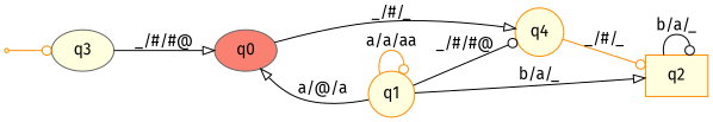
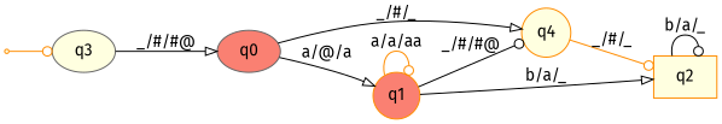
  digraph {
    fontname="Fira Sans"
    rankdir=LR
    node [color=darkorange fillcolor=lightyellow fontname="Fira Sans" shape=ellipse style=filled]
    edge [arrowhead=odot color=black fontname="Fira Sans"]
    inic [shape=point]
    q3 [color=gray40]
    q0 [color=gray40 fillcolor=salmon]
    q4 [shape=circle]
-   q1 [shape=circle]
+   q1 [fillcolor=salmon shape=circle]
    q2 [shape=box]
    inic -> q3 [color=darkorange]
    q3 -> q0 [arrowhead=onormal label="_/#/#@"]
    q0 -> q4 [arrowhead=onormal label="_/#/_"]
-   q1 -> q0 [arrowhead=onormal label="a/@/a"]
+   q0 -> q1 [arrowhead=onormal label="a/@/a"]
    q4 -> q2 [color=darkorange label="_/#/_"]
    q1 -> q4 [label="_/#/#@"]
    q1 -> q1 [color=darkorange label="a/a/aa"]
    q1 -> q2 [arrowhead=onormal label="b/a/_"]
    q2 -> q2 [label="b/a/_"]
  }
